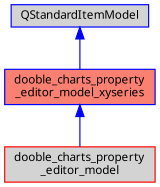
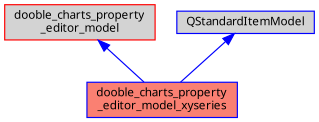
  digraph {
    fontname="Noto Sans"
    node [color=blue fillcolor=lightgrey fontname="Noto Sans" fontsize=10 shape=box style=filled]
    edge [color=blue dir=back fontname="Noto Sans" fontsize=10 labelfontname=Helvetica labelfontsize=10 style=solid]
    n1 [fillcolor=salmon fontcolor=black height=0.2 label="dooble_charts_property\l_editor_model_xyseries" width=0.4]
    n2 [color=red height=0.2 label="dooble_charts_property\l_editor_model" width=0.4]
    n3 [height=0.2 label=QStandardItemModel width=0.4]
-   n1 -> n2
+   n2 -> n1
    n3 -> n1
  }
